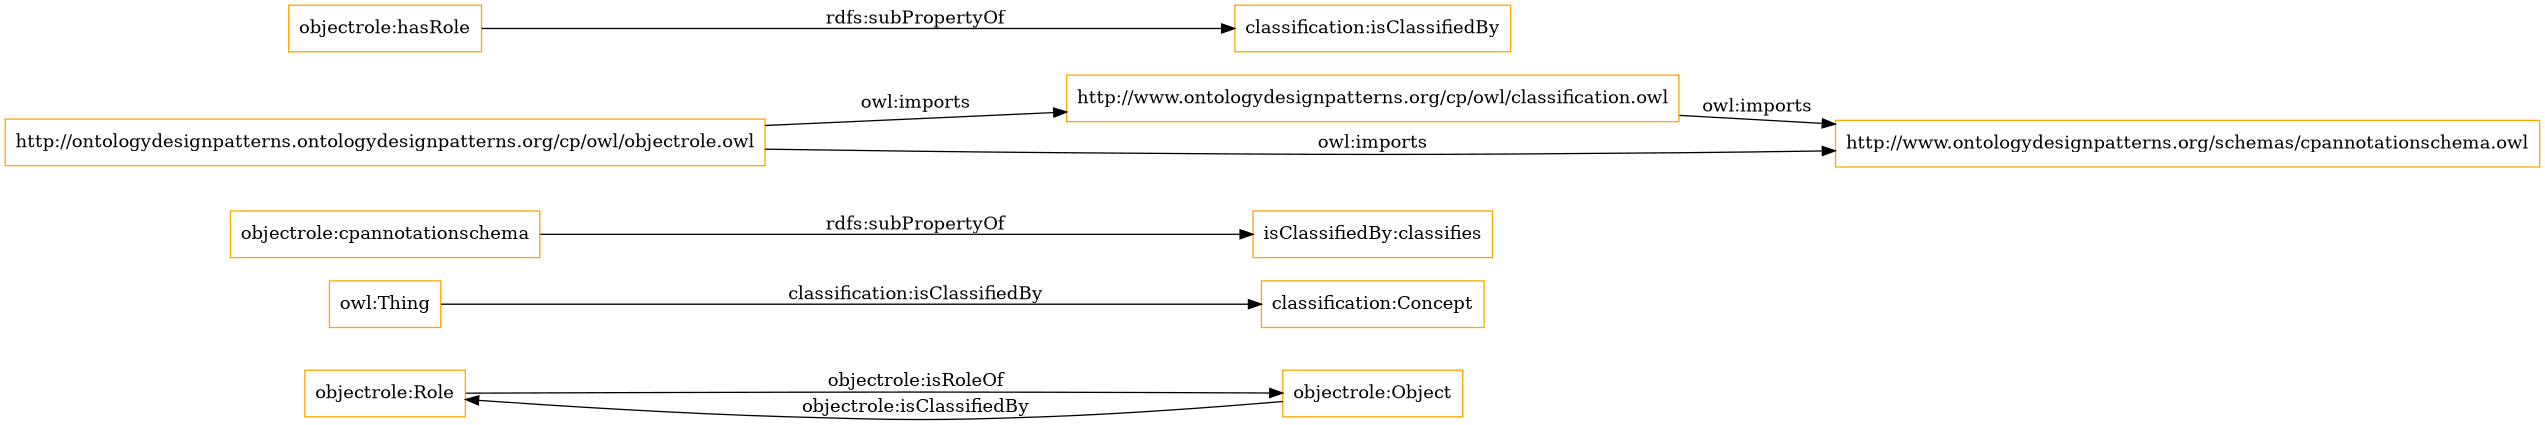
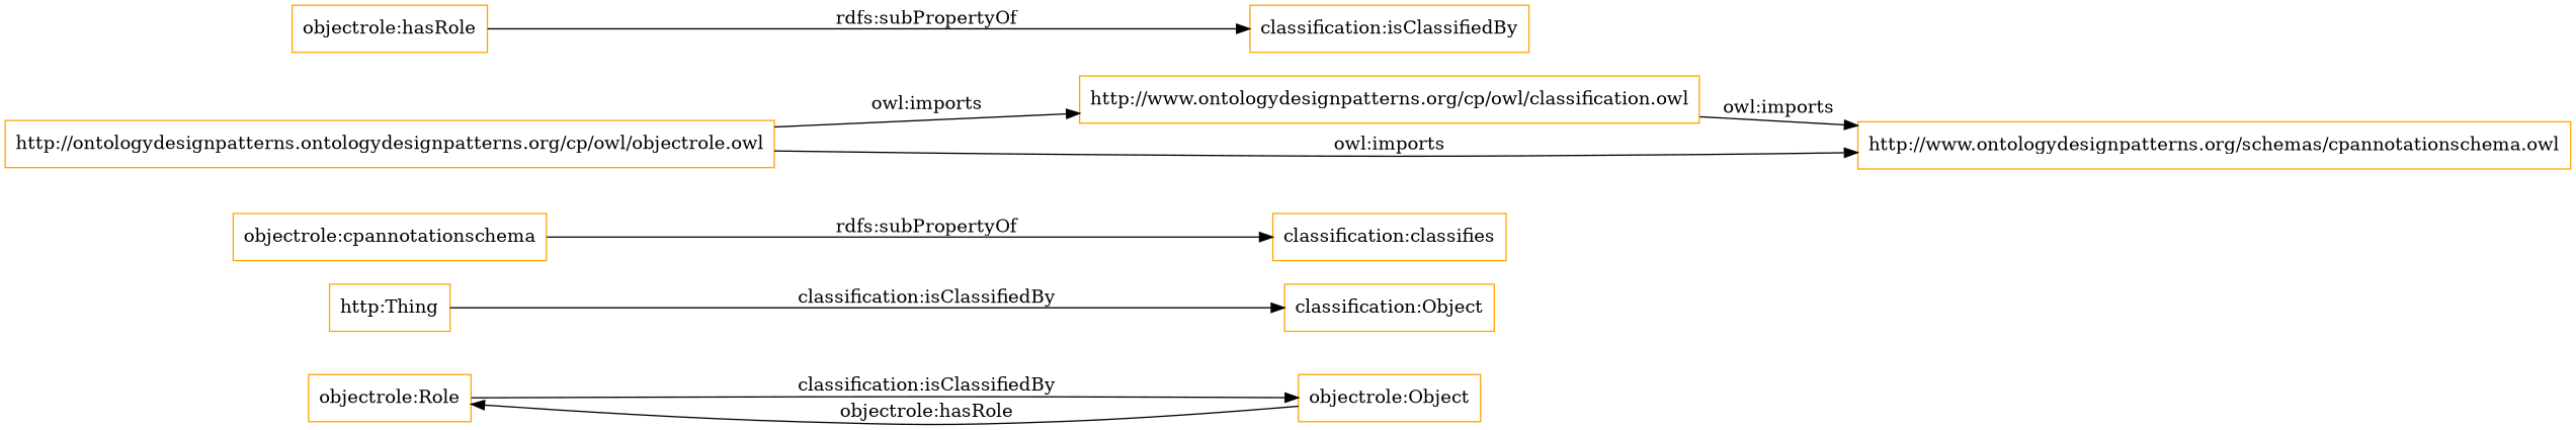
  digraph {
    rankdir=LR
    node [color=orange shape=rectangle]
    "objectrole:Role"
    "objectrole:Object"
-   "owl:Thing"
-   "classification:Concept"
+   "owl:Thing" [label="http:Thing"]
+   "classification:Concept" [label="classification:Object"]
    n5 [label="objectrole:cpannotationschema"]
-   "classification:classifies" [label="isClassifiedBy:classifies"]
+   "classification:classifies"
    n7 [label="http://ontologydesignpatterns.ontologydesignpatterns.org/cp/owl/objectrole.owl"]
    "http://www.ontologydesignpatterns.org/cp/owl/classification.owl"
    "http://www.ontologydesignpatterns.org/schemas/cpannotationschema.owl"
    "objectrole:hasRole"
    "classification:isClassifiedBy"
-   "objectrole:Role" -> "objectrole:Object" [label="objectrole:isRoleOf"]
-   "objectrole:Object" -> "objectrole:Role" [label="objectrole:isClassifiedBy"]
+   "objectrole:Role" -> "objectrole:Object" [label="classification:isClassifiedBy"]
+   "objectrole:Object" -> "objectrole:Role" [label="objectrole:hasRole"]
    "owl:Thing" -> "classification:Concept" [label="classification:isClassifiedBy"]
    n5 -> "classification:classifies" [label="rdfs:subPropertyOf"]
    n7 -> "http://www.ontologydesignpatterns.org/cp/owl/classification.owl" [label="owl:imports"]
    n7 -> "http://www.ontologydesignpatterns.org/schemas/cpannotationschema.owl" [label="owl:imports"]
    "http://www.ontologydesignpatterns.org/cp/owl/classification.owl" -> "http://www.ontologydesignpatterns.org/schemas/cpannotationschema.owl" [label="owl:imports"]
    "objectrole:hasRole" -> "classification:isClassifiedBy" [label="rdfs:subPropertyOf"]
  }
